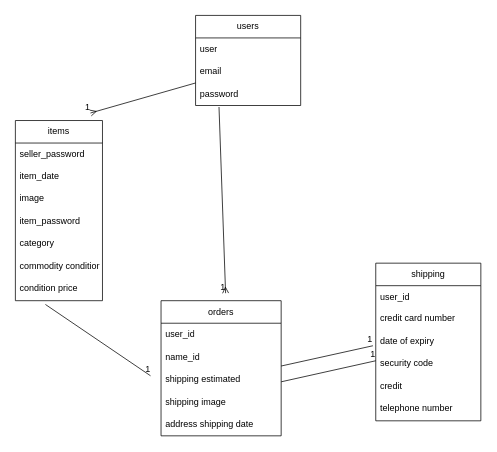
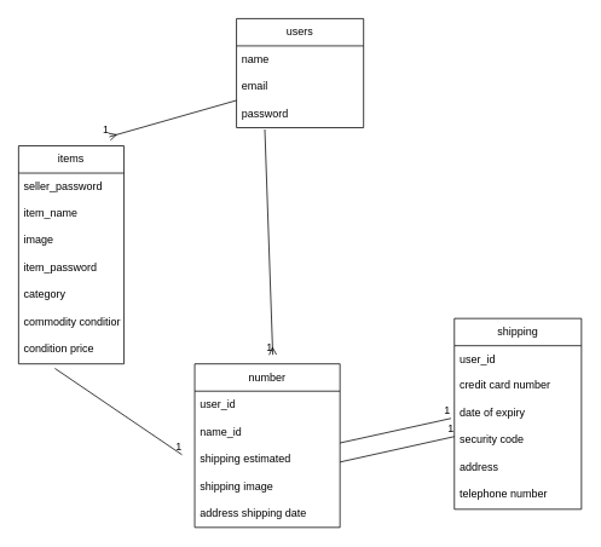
  <mxCell id="0" />
  <mxCell id="1" parent="0" />
  <mxCell id="2" value="shipping" style="swimlane;fontStyle=0;childLayout=stackLayout;horizontal=1;startSize=30;horizontalStack=0;resizeParent=1;resizeParentMax=0;resizeLast=0;collapsible=1;marginBottom=0;whiteSpace=wrap;html=1;" parent="1" vertex="1"><mxGeometry x="500" y="350" width="140" height="210" as="geometry" /></mxCell>
  <mxCell id="3" value="user_id" style="text;strokeColor=none;fillColor=none;align=left;verticalAlign=middle;spacingLeft=4;spacingRight=4;overflow=hidden;points=[[0,0.5],[1,0.5]];portConstraint=eastwest;rotatable=0;whiteSpace=wrap;html=1;" parent="2" vertex="1"><mxGeometry y="30" width="140" height="30" as="geometry" /></mxCell>
  <mxCell id="4" value="credit card number" style="text;strokeColor=none;fillColor=none;spacingLeft=4;spacingRight=4;overflow=hidden;rotatable=0;points=[[0,0.5],[1,0.5]];portConstraint=eastwest;fontSize=12;" vertex="1" parent="2"><mxGeometry y="60" width="140" height="30" as="geometry" /></mxCell>
  <mxCell id="5" value="date of expiry" style="text;strokeColor=none;fillColor=none;spacingLeft=4;spacingRight=4;overflow=hidden;rotatable=0;points=[[0,0.5],[1,0.5]];portConstraint=eastwest;fontSize=12;" vertex="1" parent="2"><mxGeometry y="90" width="140" height="30" as="geometry" /></mxCell>
  <mxCell id="6" value="security code" style="text;strokeColor=none;fillColor=none;spacingLeft=4;spacingRight=4;overflow=hidden;rotatable=0;points=[[0,0.5],[1,0.5]];portConstraint=eastwest;fontSize=12;" vertex="1" parent="2"><mxGeometry y="120" width="140" height="30" as="geometry" /></mxCell>
- <mxCell id="7" value="credit" style="text;strokeColor=none;fillColor=none;spacingLeft=4;spacingRight=4;overflow=hidden;rotatable=0;points=[[0,0.5],[1,0.5]];portConstraint=eastwest;fontSize=12;" vertex="1" parent="2"><mxGeometry y="150" width="140" height="30" as="geometry" /></mxCell>
+ <mxCell id="7" value="address" style="text;strokeColor=none;fillColor=none;spacingLeft=4;spacingRight=4;overflow=hidden;rotatable=0;points=[[0,0.5],[1,0.5]];portConstraint=eastwest;fontSize=12;" vertex="1" parent="2"><mxGeometry y="150" width="140" height="30" as="geometry" /></mxCell>
  <mxCell id="8" value="telephone number" style="text;strokeColor=none;fillColor=none;spacingLeft=4;spacingRight=4;overflow=hidden;rotatable=0;points=[[0,0.5],[1,0.5]];portConstraint=eastwest;fontSize=12;" vertex="1" parent="2"><mxGeometry y="180" width="140" height="30" as="geometry" /></mxCell>
  <mxCell id="9" style="edgeStyle=none;html=1;exitX=0.75;exitY=0;exitDx=0;exitDy=0;entryX=0.75;entryY=0;entryDx=0;entryDy=0;" parent="1" source="10" target="10" edge="1"><mxGeometry relative="1" as="geometry"><mxPoint x="510" y="230" as="targetPoint" /></mxGeometry></mxCell>
  <mxCell id="10" value="items" style="swimlane;fontStyle=0;childLayout=stackLayout;horizontal=1;startSize=30;horizontalStack=0;resizeParent=1;resizeParentMax=0;resizeLast=0;collapsible=1;marginBottom=0;whiteSpace=wrap;html=1;" parent="1" vertex="1"><mxGeometry x="20" y="160" width="116" height="240" as="geometry" /></mxCell>
  <mxCell id="11" value="seller_password" style="text;strokeColor=none;fillColor=none;align=left;verticalAlign=middle;spacingLeft=4;spacingRight=4;overflow=hidden;points=[[0,0.5],[1,0.5]];portConstraint=eastwest;rotatable=0;whiteSpace=wrap;html=1;" parent="10" vertex="1"><mxGeometry y="30" width="116" height="30" as="geometry" /></mxCell>
- <mxCell id="12" value="item_date" style="text;strokeColor=none;fillColor=none;align=left;verticalAlign=middle;spacingLeft=4;spacingRight=4;overflow=hidden;points=[[0,0.5],[1,0.5]];portConstraint=eastwest;rotatable=0;whiteSpace=wrap;html=1;" parent="10" vertex="1"><mxGeometry y="60" width="116" height="30" as="geometry" /></mxCell>
+ <mxCell id="12" value="item_name" style="text;strokeColor=none;fillColor=none;align=left;verticalAlign=middle;spacingLeft=4;spacingRight=4;overflow=hidden;points=[[0,0.5],[1,0.5]];portConstraint=eastwest;rotatable=0;whiteSpace=wrap;html=1;" parent="10" vertex="1"><mxGeometry y="60" width="116" height="30" as="geometry" /></mxCell>
  <mxCell id="13" value="image" style="text;strokeColor=none;fillColor=none;spacingLeft=4;spacingRight=4;overflow=hidden;rotatable=0;points=[[0,0.5],[1,0.5]];portConstraint=eastwest;fontSize=12;" vertex="1" parent="10"><mxGeometry y="90" width="116" height="30" as="geometry" /></mxCell>
  <mxCell id="14" value="item_password" style="text;strokeColor=none;fillColor=none;align=left;verticalAlign=middle;spacingLeft=4;spacingRight=4;overflow=hidden;points=[[0,0.5],[1,0.5]];portConstraint=eastwest;rotatable=0;whiteSpace=wrap;html=1;" parent="10" vertex="1"><mxGeometry y="120" width="116" height="30" as="geometry" /></mxCell>
  <mxCell id="15" value="category" style="text;strokeColor=none;fillColor=none;spacingLeft=4;spacingRight=4;overflow=hidden;rotatable=0;points=[[0,0.5],[1,0.5]];portConstraint=eastwest;fontSize=12;" vertex="1" parent="10"><mxGeometry y="150" width="116" height="30" as="geometry" /></mxCell>
  <mxCell id="16" value="commodity condition" style="text;strokeColor=none;fillColor=none;spacingLeft=4;spacingRight=4;overflow=hidden;rotatable=0;points=[[0,0.5],[1,0.5]];portConstraint=eastwest;fontSize=12;" vertex="1" parent="10"><mxGeometry y="180" width="116" height="30" as="geometry" /></mxCell>
  <mxCell id="17" value="" style="endArrow=none;html=1;rounded=0;" edge="1" parent="10"><mxGeometry relative="1" as="geometry"><mxPoint x="40" y="245" as="sourcePoint" /><mxPoint x="180" y="340" as="targetPoint" /></mxGeometry></mxCell>
  <mxCell id="18" value="1" style="resizable=0;html=1;align=right;verticalAlign=bottom;" connectable="0" vertex="1" parent="17"><mxGeometry x="1" relative="1" as="geometry" /></mxCell>
  <mxCell id="19" value="condition price" style="text;strokeColor=none;fillColor=none;spacingLeft=4;spacingRight=4;overflow=hidden;rotatable=0;points=[[0,0.5],[1,0.5]];portConstraint=eastwest;fontSize=12;" vertex="1" parent="10"><mxGeometry y="210" width="116" height="30" as="geometry" /></mxCell>
  <mxCell id="20" value="users" style="swimlane;fontStyle=0;childLayout=stackLayout;horizontal=1;startSize=30;horizontalStack=0;resizeParent=1;resizeParentMax=0;resizeLast=0;collapsible=1;marginBottom=0;whiteSpace=wrap;html=1;" parent="1" vertex="1"><mxGeometry x="260" y="20" width="140" height="120" as="geometry" /></mxCell>
- <mxCell id="21" value="user" style="text;strokeColor=none;fillColor=none;align=left;verticalAlign=middle;spacingLeft=4;spacingRight=4;overflow=hidden;points=[[0,0.5],[1,0.5]];portConstraint=eastwest;rotatable=0;whiteSpace=wrap;html=1;" parent="20" vertex="1"><mxGeometry y="30" width="140" height="30" as="geometry" /></mxCell>
+ <mxCell id="21" value="name" style="text;strokeColor=none;fillColor=none;align=left;verticalAlign=middle;spacingLeft=4;spacingRight=4;overflow=hidden;points=[[0,0.5],[1,0.5]];portConstraint=eastwest;rotatable=0;whiteSpace=wrap;html=1;" parent="20" vertex="1"><mxGeometry y="30" width="140" height="30" as="geometry" /></mxCell>
  <mxCell id="22" value="email" style="text;strokeColor=none;fillColor=none;align=left;verticalAlign=middle;spacingLeft=4;spacingRight=4;overflow=hidden;points=[[0,0.5],[1,0.5]];portConstraint=eastwest;rotatable=0;whiteSpace=wrap;html=1;" parent="20" vertex="1"><mxGeometry y="60" width="140" height="30" as="geometry" /></mxCell>
  <mxCell id="23" value="password" style="text;strokeColor=none;fillColor=none;align=left;verticalAlign=middle;spacingLeft=4;spacingRight=4;overflow=hidden;points=[[0,0.5],[1,0.5]];portConstraint=eastwest;rotatable=0;whiteSpace=wrap;html=1;" parent="20" vertex="1"><mxGeometry y="90" width="140" height="30" as="geometry" /></mxCell>
- <mxCell id="24" value="orders" style="swimlane;fontStyle=0;childLayout=stackLayout;horizontal=1;startSize=30;horizontalStack=0;resizeParent=1;resizeParentMax=0;resizeLast=0;collapsible=1;marginBottom=0;whiteSpace=wrap;html=1;" vertex="1" parent="1"><mxGeometry x="214" y="400" width="160" height="180" as="geometry" /></mxCell>
+ <mxCell id="24" value="number" style="swimlane;fontStyle=0;childLayout=stackLayout;horizontal=1;startSize=30;horizontalStack=0;resizeParent=1;resizeParentMax=0;resizeLast=0;collapsible=1;marginBottom=0;whiteSpace=wrap;html=1;" vertex="1" parent="1"><mxGeometry x="214" y="400" width="160" height="180" as="geometry" /></mxCell>
  <mxCell id="25" value="user_id" style="text;strokeColor=none;fillColor=none;align=left;verticalAlign=middle;spacingLeft=4;spacingRight=4;overflow=hidden;points=[[0,0.5],[1,0.5]];portConstraint=eastwest;rotatable=0;whiteSpace=wrap;html=1;" vertex="1" parent="24"><mxGeometry y="30" width="160" height="30" as="geometry" /></mxCell>
  <mxCell id="26" value="name_id" style="text;strokeColor=none;fillColor=none;align=left;verticalAlign=middle;spacingLeft=4;spacingRight=4;overflow=hidden;points=[[0,0.5],[1,0.5]];portConstraint=eastwest;rotatable=0;whiteSpace=wrap;html=1;" vertex="1" parent="24"><mxGeometry y="60" width="160" height="30" as="geometry" /></mxCell>
  <mxCell id="27" value="shipping estimated" style="text;strokeColor=none;fillColor=none;align=left;verticalAlign=middle;spacingLeft=4;spacingRight=4;overflow=hidden;points=[[0,0.5],[1,0.5]];portConstraint=eastwest;rotatable=0;whiteSpace=wrap;html=1;" vertex="1" parent="24"><mxGeometry y="90" width="160" height="30" as="geometry" /></mxCell>
  <mxCell id="28" value="shipping image" style="text;strokeColor=none;fillColor=none;align=left;verticalAlign=middle;spacingLeft=4;spacingRight=4;overflow=hidden;points=[[0,0.5],[1,0.5]];portConstraint=eastwest;rotatable=0;whiteSpace=wrap;html=1;" vertex="1" parent="24"><mxGeometry y="120" width="160" height="30" as="geometry" /></mxCell>
  <mxCell id="29" value="address shipping date" style="text;strokeColor=none;fillColor=none;align=left;verticalAlign=middle;spacingLeft=4;spacingRight=4;overflow=hidden;points=[[0,0.5],[1,0.5]];portConstraint=eastwest;rotatable=0;whiteSpace=wrap;html=1;" vertex="1" parent="24"><mxGeometry y="150" width="160" height="30" as="geometry" /></mxCell>
  <mxCell id="30" value="" style="endArrow=ERmany;html=1;rounded=0;exitX=0.223;exitY=1.067;exitDx=0;exitDy=0;exitPerimeter=0;endFill=0;" edge="1" parent="1" source="23"><mxGeometry relative="1" as="geometry"><mxPoint x="260" y="350" as="sourcePoint" /><mxPoint x="300" y="390" as="targetPoint" /></mxGeometry></mxCell>
  <mxCell id="31" value="1" style="resizable=0;html=1;align=right;verticalAlign=bottom;" connectable="0" vertex="1" parent="30"><mxGeometry x="1" relative="1" as="geometry" /></mxCell>
  <mxCell id="32" value="" style="endArrow=ERmany;html=1;rounded=0;exitX=0;exitY=0;exitDx=0;exitDy=0;exitPerimeter=0;endFill=0;" edge="1" parent="1" source="23"><mxGeometry relative="1" as="geometry"><mxPoint x="20" y="150" as="sourcePoint" /><mxPoint x="120" y="150" as="targetPoint" /></mxGeometry></mxCell>
  <mxCell id="33" value="1" style="resizable=0;html=1;align=right;verticalAlign=bottom;" connectable="0" vertex="1" parent="32"><mxGeometry x="1" relative="1" as="geometry" /></mxCell>
  <mxCell id="34" value="" style="endArrow=none;html=1;rounded=0;entryX=-0.027;entryY=0.667;entryDx=0;entryDy=0;entryPerimeter=0;" edge="1" parent="1" target="5"><mxGeometry relative="1" as="geometry"><mxPoint x="374" y="487" as="sourcePoint" /><mxPoint x="563.2" y="320" as="targetPoint" /></mxGeometry></mxCell>
  <mxCell id="35" value="1" style="resizable=0;html=1;align=right;verticalAlign=bottom;" connectable="0" vertex="1" parent="34"><mxGeometry x="1" relative="1" as="geometry" /></mxCell>
  <mxCell id="36" value="" style="endArrow=none;html=1;rounded=0;entryX=0.78;entryY=1.1;entryDx=0;entryDy=0;entryPerimeter=0;exitX=1.001;exitY=0.6;exitDx=0;exitDy=0;exitPerimeter=0;" edge="1" parent="1" source="27"><mxGeometry relative="1" as="geometry"><mxPoint x="310.8" y="617" as="sourcePoint" /><mxPoint x="500" y="480" as="targetPoint" /></mxGeometry></mxCell>
  <mxCell id="37" value="1" style="resizable=0;html=1;align=right;verticalAlign=bottom;" connectable="0" vertex="1" parent="36"><mxGeometry x="1" relative="1" as="geometry" /></mxCell>
